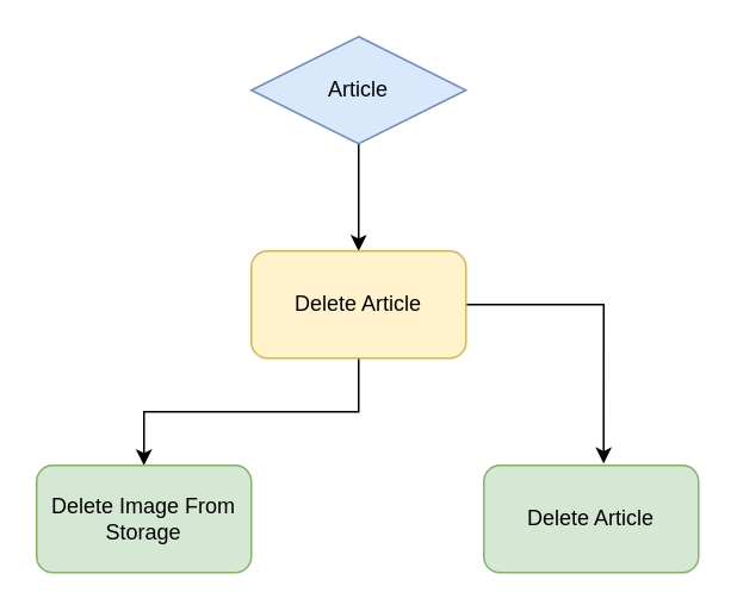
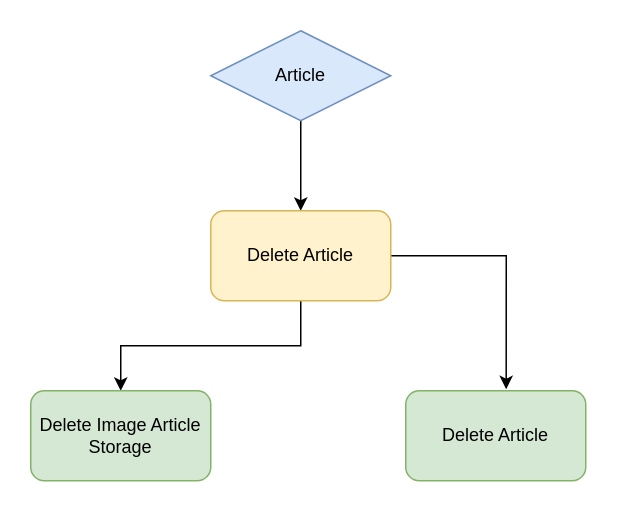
  <mxCell id="0" />
  <mxCell id="1" parent="0" />
  <mxCell id="2" value="" style="edgeStyle=orthogonalEdgeStyle;rounded=0;orthogonalLoop=1;jettySize=auto;html=1;" edge="1" parent="1" source="3" target="6"><mxGeometry relative="1" as="geometry" /></mxCell>
  <mxCell id="3" value="&lt;div&gt;Article&lt;/div&gt;" style="rhombus;whiteSpace=wrap;html=1;fillColor=#dae8fc;strokeColor=#6c8ebf;" vertex="1" parent="1"><mxGeometry x="140" y="20" width="120" height="60" as="geometry" /></mxCell>
  <mxCell id="4" style="edgeStyle=orthogonalEdgeStyle;rounded=0;orthogonalLoop=1;jettySize=auto;html=1;entryX=0.558;entryY=-0.017;entryDx=0;entryDy=0;entryPerimeter=0;" edge="1" parent="1" source="6" target="8"><mxGeometry relative="1" as="geometry" /></mxCell>
  <mxCell id="5" style="edgeStyle=orthogonalEdgeStyle;rounded=0;orthogonalLoop=1;jettySize=auto;html=1;entryX=0.5;entryY=0;entryDx=0;entryDy=0;" edge="1" parent="1" source="6" target="7"><mxGeometry relative="1" as="geometry"><mxPoint x="80" y="250" as="targetPoint" /></mxGeometry></mxCell>
  <mxCell id="6" value="Delete Article" style="rounded=1;whiteSpace=wrap;html=1;fillColor=#fff2cc;strokeColor=#d6b656;" vertex="1" parent="1"><mxGeometry x="140" y="140" width="120" height="60" as="geometry" /></mxCell>
- <mxCell id="7" value="Delete Image From Storage" style="rounded=1;whiteSpace=wrap;html=1;fillColor=#d5e8d4;strokeColor=#82b366;" vertex="1" parent="1"><mxGeometry x="20" y="260" width="120" height="60" as="geometry" /></mxCell>
+ <mxCell id="7" value="Delete Image Article Storage" style="rounded=1;whiteSpace=wrap;html=1;fillColor=#d5e8d4;strokeColor=#82b366;" vertex="1" parent="1"><mxGeometry x="20" y="260" width="120" height="60" as="geometry" /></mxCell>
  <mxCell id="8" value="Delete Article" style="rounded=1;whiteSpace=wrap;html=1;fillColor=#d5e8d4;strokeColor=#82b366;" vertex="1" parent="1"><mxGeometry x="270" y="260" width="120" height="60" as="geometry" /></mxCell>
